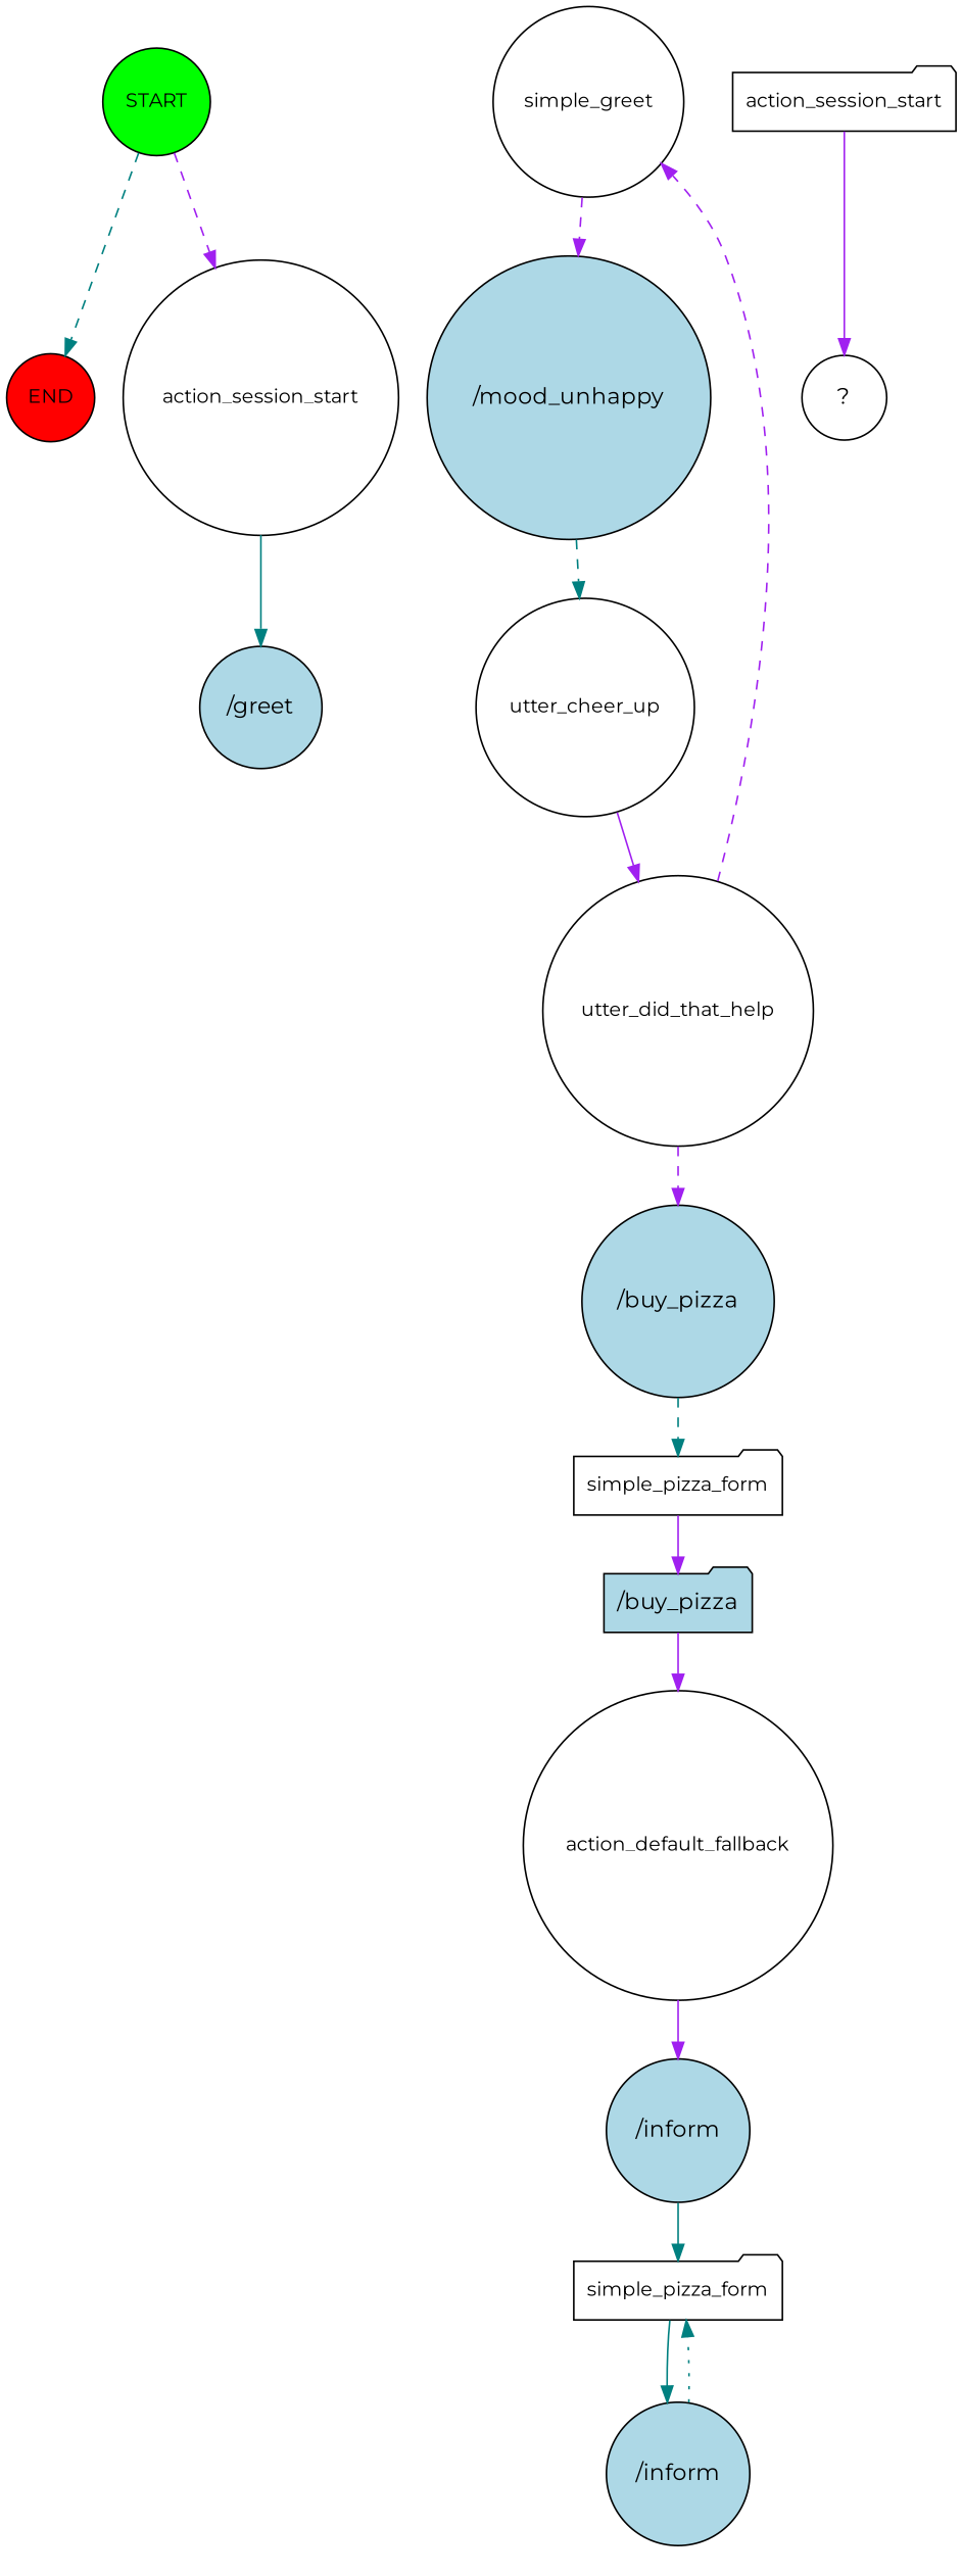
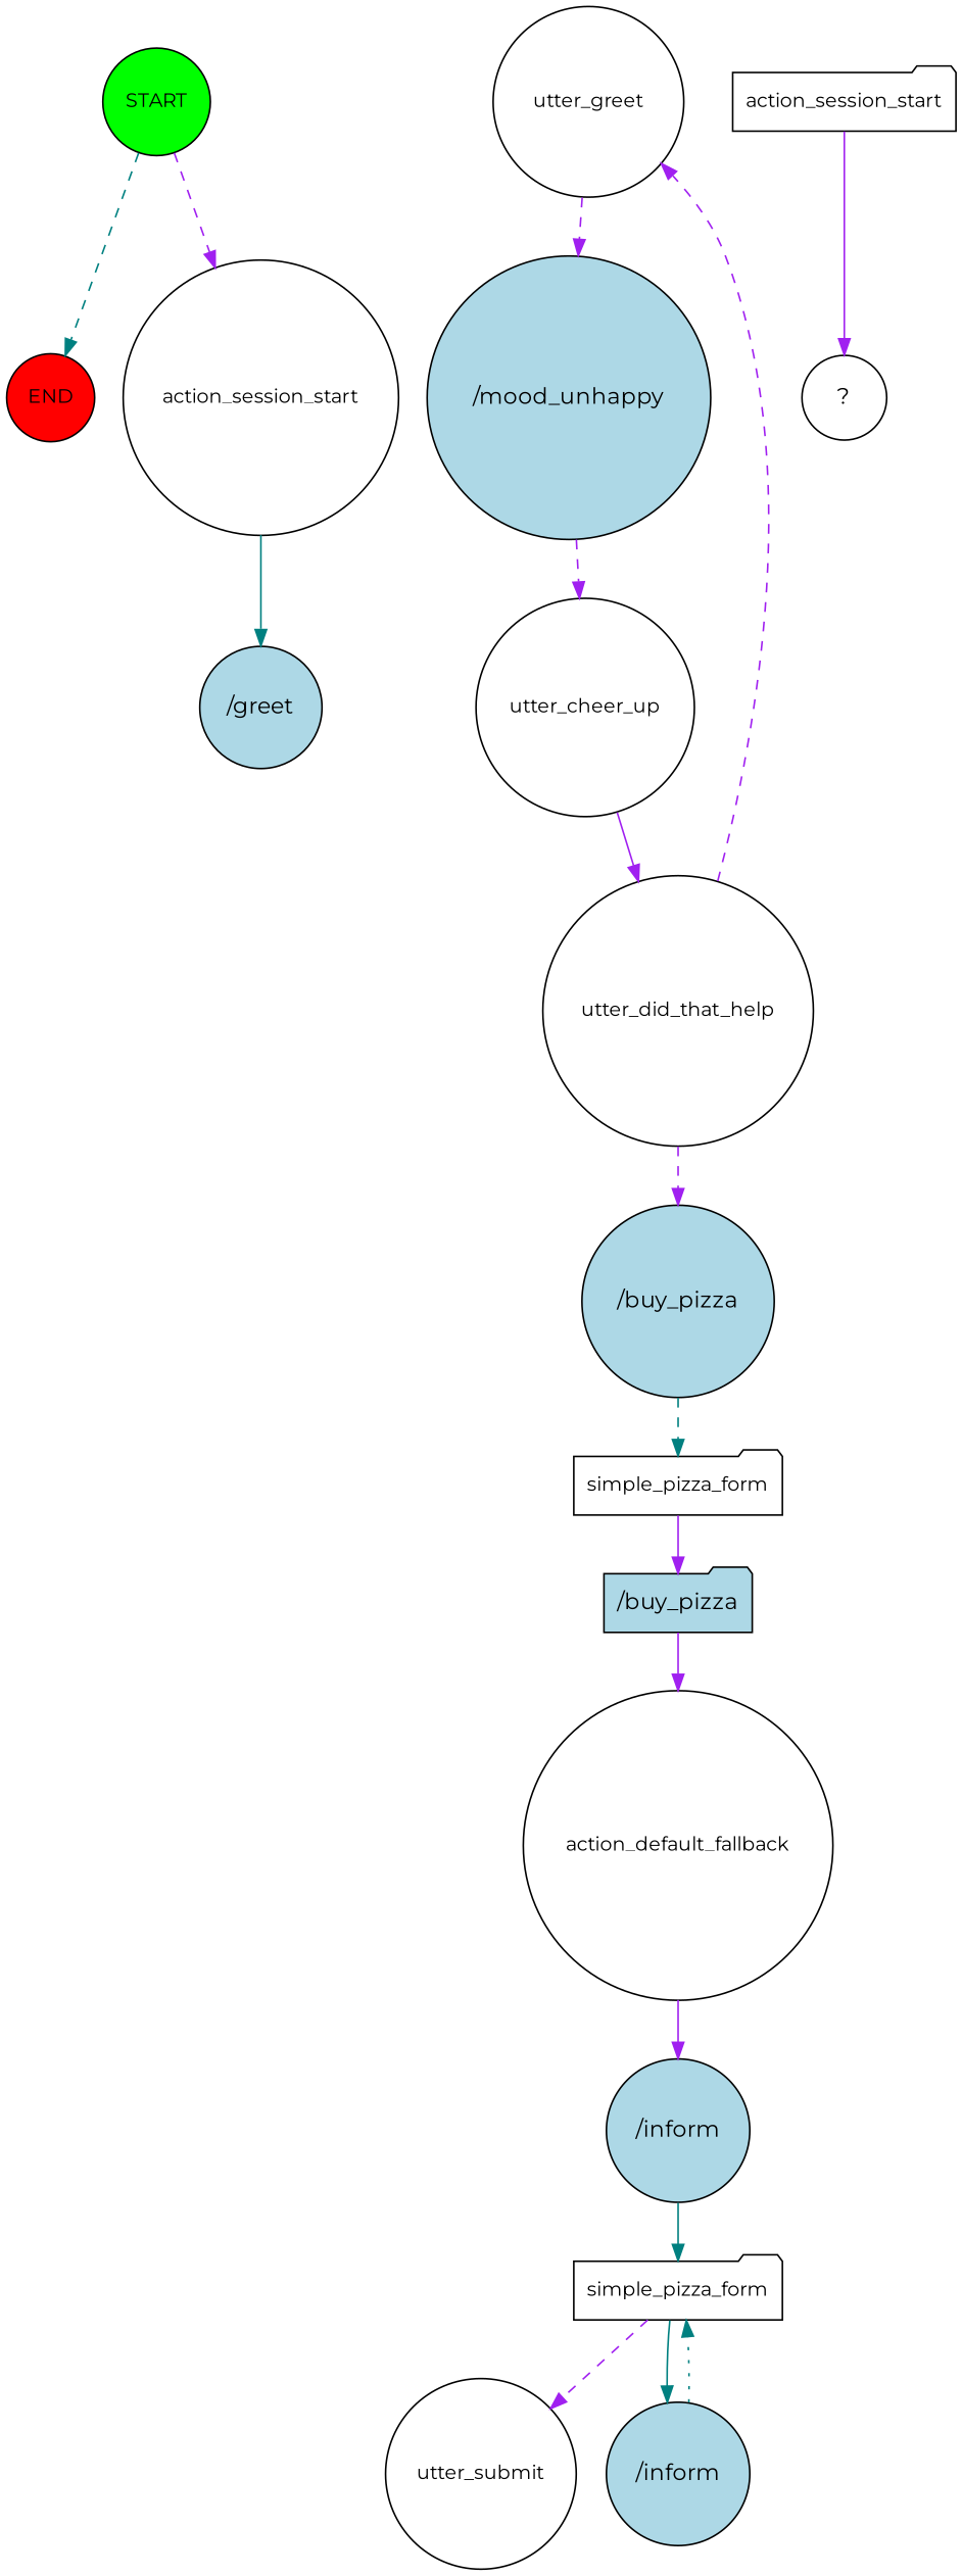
  digraph {
    fontname=Montserrat
    node [fontname=Montserrat fontsize=12 shape=circle]
    edge [color=purple fontname=Montserrat style=dashed]
    n1 [fillcolor=green label=START style=filled]
    n2 [fillcolor=red label=END style=filled]
    n3 [label=action_session_start]
    n4 [fillcolor=lightblue label="/greet" style=filled fontsize=""]
-   n5 [label=simple_greet]
+   n5 [label=utter_greet]
    n6 [fillcolor=lightblue label="/mood_unhappy" style=filled fontsize=""]
    n7 [label=utter_cheer_up]
    n8 [label=utter_did_that_help]
    n9 [fillcolor=lightblue label="/buy_pizza" style=filled fontsize=""]
    n10 [label=simple_pizza_form shape=folder]
    n11 [fillcolor=lightblue label="/buy_pizza" shape=folder style=filled fontsize=""]
    n12 [label=action_default_fallback]
    n13 [fillcolor=lightblue label="/inform" style=filled fontsize=""]
    n14 [label=simple_pizza_form shape=folder]
+   n15 [label=utter_submit]
    n16 [fillcolor=lightblue label="/inform" style=filled fontsize=""]
    n17 [label=action_session_start shape=folder]
    n18 [label="  ?  " fontsize=""]
    n1 -> n2 [color=teal]
    n1 -> n3
    n3 -> n4 [color=teal style=solid]
    n5 -> n6
-   n6 -> n7 [color=teal]
+   n6 -> n7
    n7 -> n8 [style=solid]
    n8 -> n5
    n8 -> n9
    n9 -> n10 [color=teal]
    n10 -> n11 [style=solid]
    n11 -> n12 [style=solid]
    n12 -> n13 [style=solid]
    n13 -> n14 [color=teal style=solid]
+   n14 -> n15
    n14 -> n16 [color=teal style=solid]
    n16 -> n14 [color=teal style=dotted]
    n17 -> n18 [style=solid]
  }
